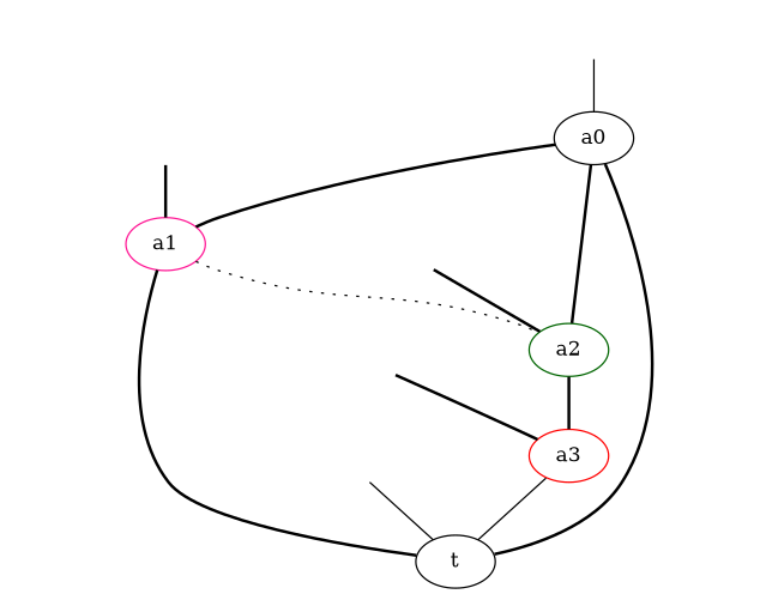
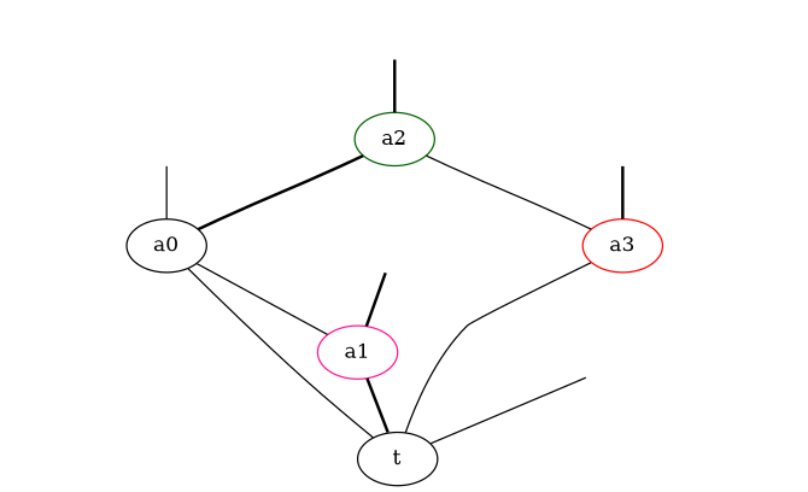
  graph {
    edge [style=bold]
    n1 [color=black label=a0]
    n2 [color=deeppink label=a1]
    n3 [color=black label=t]
    n4 [color=darkgreen label=a2]
    n5 [color=red label=a3]
    "139910892590560_2" [style=invis]
    "139910892591856_0" [style=invis]
    "139910892591424_0" [style=invis]
    "139910892589408_2" [style=invis]
    "139910892675904_0" [style=invis]
-   n1 -- n2
-   n1 -- n3
+   n1 -- n2 [style=solid]
+   n1 -- n3 [style=solid]
    n2 -- n3
-   n2 -- n4 [style=dotted]
    n4 -- n1
-   n4 -- n5
+   n4 -- n5 [style=solid]
    n5 -- n3 [style=solid]
    "139910892590560_2" -- n1 [style=solid]
    "139910892591856_0" -- n2
    "139910892591424_0" -- n4
    "139910892589408_2" -- n5
    "139910892675904_0" -- n3 [style=solid]
  }
